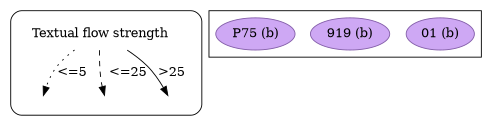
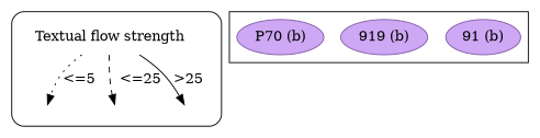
  strict digraph {
    node [style=invis]
    n1 [label="Textual flow strength" shape=plaintext style=""]
    leg_e1 [fixedsize=True height=0.2]
    leg_e2 [fixedsize=True height=0.2]
    leg_e3 [fixedsize=True height=0.2]
-   n5 [color="#835da9" fillcolor="#CEA8F4" label="01 (b)" style=filled]
+   n5 [color="#835da9" fillcolor="#CEA8F4" label="91 (b)" style=filled]
    n6 [color="#835da9" fillcolor="#CEA8F4" label="919 (b)" style=filled]
-   n7 [color="#835da9" fillcolor="#CEA8F4" label="P75 (b)" style=filled]
+   n7 [color="#835da9" fillcolor="#CEA8F4" label="P70 (b)" style=filled]
    subgraph cluster_1 {
      style=rounded
      n1
      leg_e1
      leg_e2
      leg_e3
    }
    subgraph cluster_2 {
      n5
      n6
      n7
    }
    n1 -> leg_e1 [label="<=5  " style=dotted]
    n1 -> leg_e2 [label="  <=25" style=dashed]
    n1 -> leg_e3 [label=">25" style=solid]
  }
